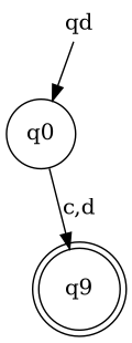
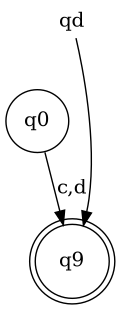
  strict digraph {
    rankdir=TB
    qd [height=0 shape=none width=0]
    q0 [height=0.5 shape=circle width=0.5]
    n3 [height=0.5 label=q9 shape=doublecircle width=0.5]
-   qd -> q0
+   qd -> n3
    q0 -> n3 [label="c,d"]
  }
